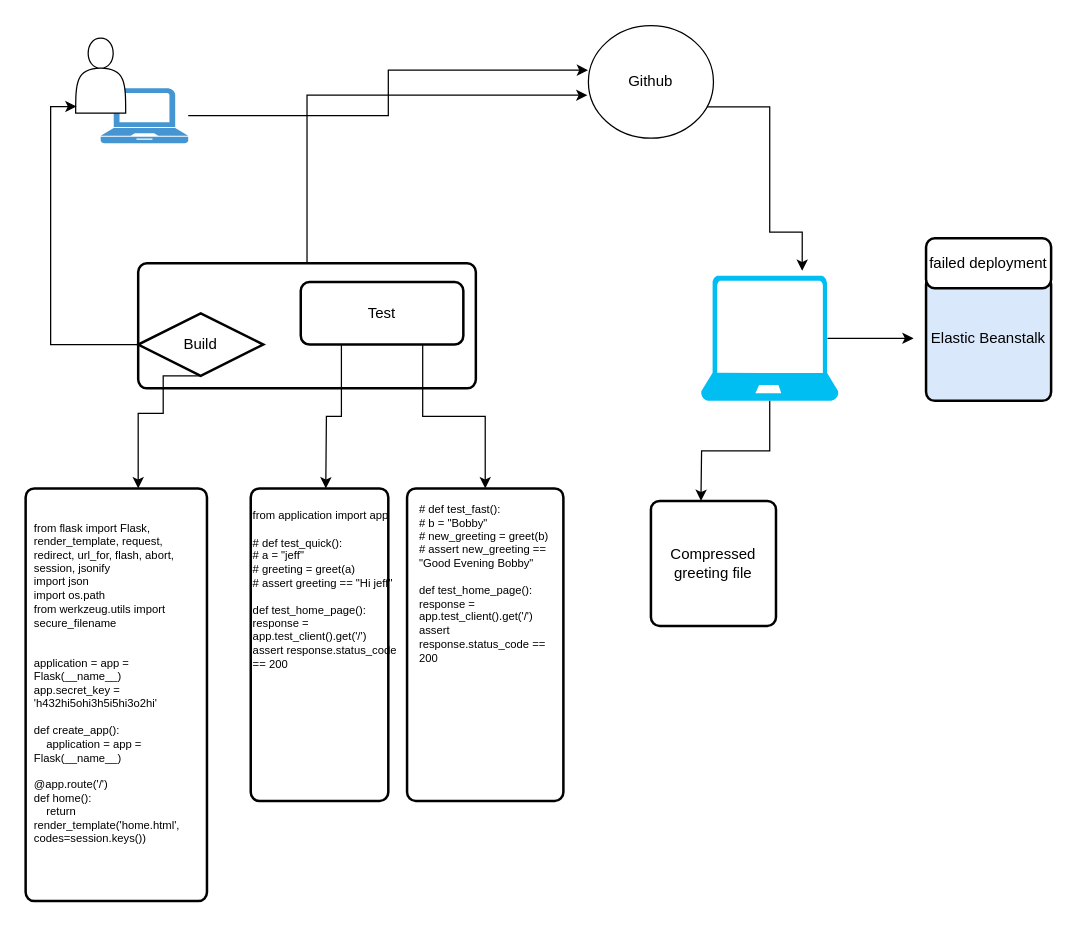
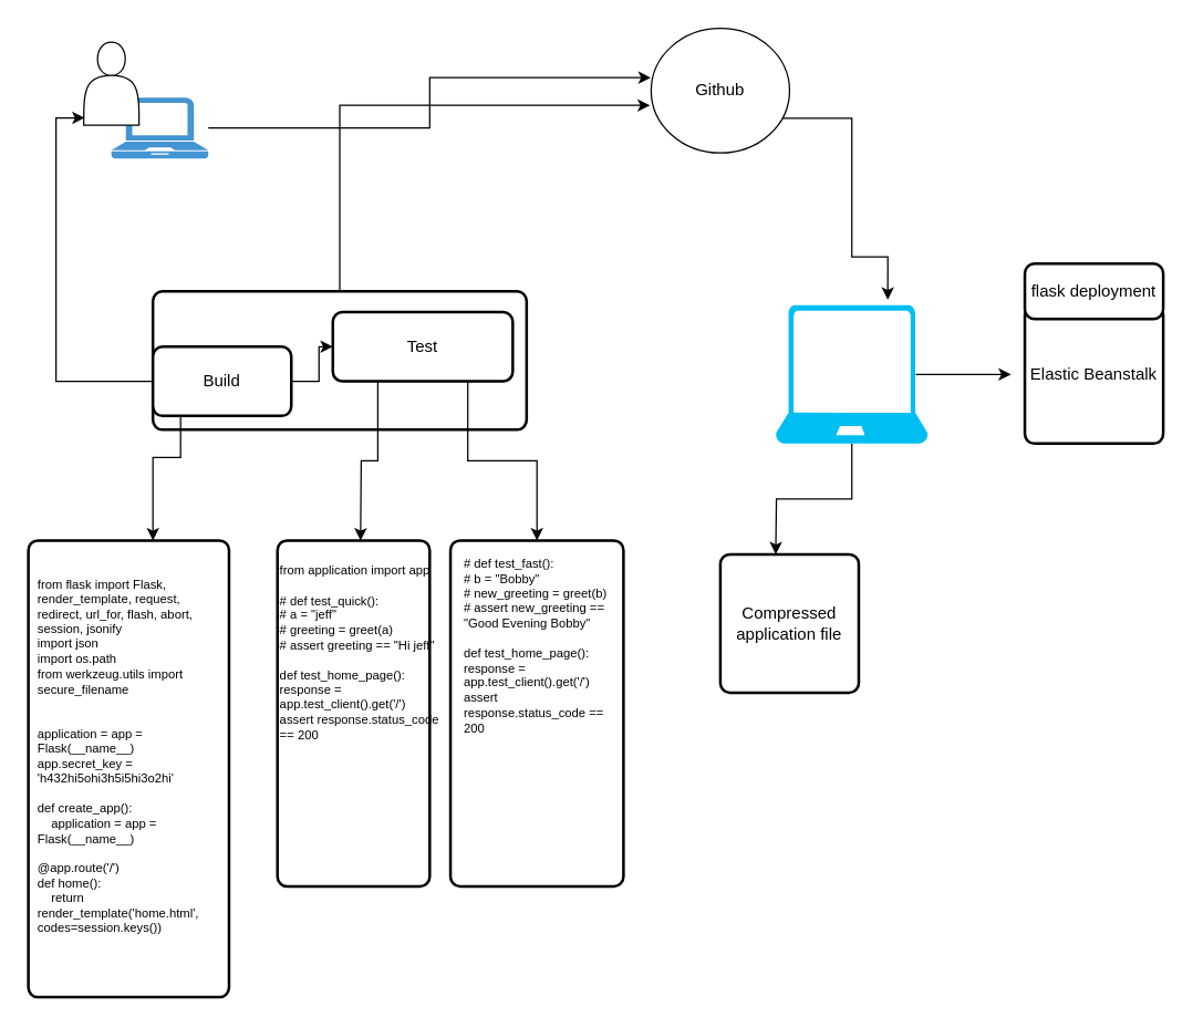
  <mxCell id="0" />
  <mxCell id="1" parent="0" />
  <mxCell id="2" style="edgeStyle=orthogonalEdgeStyle;rounded=0;orthogonalLoop=1;jettySize=auto;html=1;entryX=0.736;entryY=-0.04;entryDx=0;entryDy=0;entryPerimeter=0;" parent="1" source="3" target="18" edge="1"><mxGeometry relative="1" as="geometry"><mxPoint x="640" y="210" as="targetPoint" /><Array as="points"><mxPoint x="615" y="85" /><mxPoint x="615" y="185" /><mxPoint x="641" y="185" /></Array></mxGeometry></mxCell>
  <mxCell id="3" value="Github" style="ellipse;whiteSpace=wrap;html=1;aspect=fixed;" parent="1" vertex="1"><mxGeometry x="470" y="20" width="100" height="90" as="geometry" /></mxCell>
  <mxCell id="4" style="edgeStyle=orthogonalEdgeStyle;rounded=0;orthogonalLoop=1;jettySize=auto;html=1;entryX=-0.003;entryY=0.395;entryDx=0;entryDy=0;entryPerimeter=0;" parent="1" source="5" target="3" edge="1"><mxGeometry relative="1" as="geometry" /></mxCell>
  <mxCell id="5" value="" style="pointerEvents=1;shadow=0;dashed=0;html=1;strokeColor=none;fillColor=#4495D1;labelPosition=center;verticalLabelPosition=bottom;verticalAlign=top;align=center;outlineConnect=0;shape=mxgraph.veeam.laptop;" parent="1" vertex="1"><mxGeometry x="80" y="70" width="70" height="44" as="geometry" /></mxCell>
  <mxCell id="6" value="" style="shape=actor;whiteSpace=wrap;html=1;" parent="1" vertex="1"><mxGeometry x="60" y="30" width="40" height="60" as="geometry" /></mxCell>
  <mxCell id="7" style="edgeStyle=orthogonalEdgeStyle;rounded=0;orthogonalLoop=1;jettySize=auto;html=1;exitX=0.5;exitY=0;exitDx=0;exitDy=0;entryX=-0.008;entryY=0.618;entryDx=0;entryDy=0;entryPerimeter=0;" parent="1" source="8" target="3" edge="1"><mxGeometry relative="1" as="geometry" /></mxCell>
  <mxCell id="8" value="" style="rounded=1;whiteSpace=wrap;html=1;absoluteArcSize=1;arcSize=14;strokeWidth=2;" parent="1" vertex="1"><mxGeometry x="110" y="210" width="270" height="100" as="geometry" /></mxCell>
+ <mxCell id="9" value="" style="edgeStyle=orthogonalEdgeStyle;rounded=0;orthogonalLoop=1;jettySize=auto;html=1;" parent="1" source="12" target="15" edge="1"><mxGeometry relative="1" as="geometry" /></mxCell>
  <mxCell id="10" style="edgeStyle=orthogonalEdgeStyle;rounded=0;orthogonalLoop=1;jettySize=auto;html=1;entryX=0.017;entryY=0.911;entryDx=0;entryDy=0;entryPerimeter=0;" parent="1" source="12" target="6" edge="1"><mxGeometry relative="1" as="geometry" /></mxCell>
  <mxCell id="11" style="edgeStyle=orthogonalEdgeStyle;rounded=0;orthogonalLoop=1;jettySize=auto;html=1;exitX=0.5;exitY=1;exitDx=0;exitDy=0;" parent="1" source="12" edge="1"><mxGeometry relative="1" as="geometry"><mxPoint x="110" y="390" as="targetPoint" /><Array as="points"><mxPoint x="130" y="300" /><mxPoint x="130" y="330" /><mxPoint x="110" y="330" /></Array></mxGeometry></mxCell>
- <mxCell id="12" value="Build" style="rhombus;whiteSpace=wrap;html=1;absoluteArcSize=1;arcSize=14;strokeWidth=2;" parent="1" vertex="1"><mxGeometry x="110" y="250" width="100" height="50" as="geometry" /></mxCell>
+ <mxCell id="12" value="Build" style="rounded=1;whiteSpace=wrap;html=1;absoluteArcSize=1;arcSize=14;strokeWidth=2;" parent="1" vertex="1"><mxGeometry x="110" y="250" width="100" height="50" as="geometry" /></mxCell>
  <mxCell id="13" style="edgeStyle=orthogonalEdgeStyle;rounded=0;orthogonalLoop=1;jettySize=auto;html=1;exitX=0.25;exitY=1;exitDx=0;exitDy=0;" parent="1" source="15" edge="1"><mxGeometry relative="1" as="geometry"><mxPoint x="260" y="390" as="targetPoint" /></mxGeometry></mxCell>
  <mxCell id="14" style="edgeStyle=orthogonalEdgeStyle;rounded=0;orthogonalLoop=1;jettySize=auto;html=1;exitX=0.75;exitY=1;exitDx=0;exitDy=0;" parent="1" source="15" target="21" edge="1"><mxGeometry relative="1" as="geometry"><mxPoint x="340" y="390" as="targetPoint" /></mxGeometry></mxCell>
  <mxCell id="15" value="Test" style="rounded=1;whiteSpace=wrap;html=1;absoluteArcSize=1;arcSize=14;strokeWidth=2;" parent="1" vertex="1"><mxGeometry x="240" y="225" width="130" height="50" as="geometry" /></mxCell>
  <mxCell id="16" style="edgeStyle=orthogonalEdgeStyle;rounded=0;orthogonalLoop=1;jettySize=auto;html=1;exitX=0.92;exitY=0.5;exitDx=0;exitDy=0;exitPerimeter=0;" parent="1" source="18" edge="1"><mxGeometry relative="1" as="geometry"><mxPoint x="730" y="270" as="targetPoint" /></mxGeometry></mxCell>
  <mxCell id="17" style="edgeStyle=orthogonalEdgeStyle;rounded=0;orthogonalLoop=1;jettySize=auto;html=1;" parent="1" source="18" edge="1"><mxGeometry relative="1" as="geometry"><mxPoint x="560" y="400" as="targetPoint" /></mxGeometry></mxCell>
  <mxCell id="18" value="" style="verticalLabelPosition=bottom;html=1;verticalAlign=top;align=center;strokeColor=none;fillColor=#00BEF2;shape=mxgraph.azure.laptop;pointerEvents=1;" parent="1" vertex="1"><mxGeometry x="560" y="220" width="110" height="100" as="geometry" /></mxCell>
- <mxCell id="19" value="Elastic Beanstalk" style="rounded=1;whiteSpace=wrap;html=1;absoluteArcSize=1;arcSize=14;strokeWidth=2;fillColor=#dae8fc;" parent="1" vertex="1"><mxGeometry x="740" y="220" width="100" height="100" as="geometry" /></mxCell>
- <mxCell id="20" value="Compressed greeting file" style="rounded=1;whiteSpace=wrap;html=1;absoluteArcSize=1;arcSize=14;strokeWidth=2;" parent="1" vertex="1"><mxGeometry x="520" y="400" width="100" height="100" as="geometry" /></mxCell>
+ <mxCell id="19" value="Elastic Beanstalk" style="rounded=1;whiteSpace=wrap;html=1;absoluteArcSize=1;arcSize=14;strokeWidth=2;" parent="1" vertex="1"><mxGeometry x="740" y="220" width="100" height="100" as="geometry" /></mxCell>
+ <mxCell id="20" value="Compressed application file" style="rounded=1;whiteSpace=wrap;html=1;absoluteArcSize=1;arcSize=14;strokeWidth=2;" parent="1" vertex="1"><mxGeometry x="520" y="400" width="100" height="100" as="geometry" /></mxCell>
  <mxCell id="21" value="" style="rounded=1;whiteSpace=wrap;html=1;absoluteArcSize=1;arcSize=14;strokeWidth=2;" parent="1" vertex="1"><mxGeometry x="325" y="390" width="125" height="250" as="geometry" /></mxCell>
- <mxCell id="22" value="failed deployment" style="rounded=1;whiteSpace=wrap;html=1;absoluteArcSize=1;arcSize=14;strokeWidth=2;" parent="1" vertex="1"><mxGeometry x="740" y="190" width="100" height="40" as="geometry" /></mxCell>
+ <mxCell id="22" value="flask deployment" style="rounded=1;whiteSpace=wrap;html=1;absoluteArcSize=1;arcSize=14;strokeWidth=2;" parent="1" vertex="1"><mxGeometry x="740" y="190" width="100" height="40" as="geometry" /></mxCell>
  <mxCell id="23" value="" style="rounded=1;whiteSpace=wrap;html=1;absoluteArcSize=1;arcSize=14;strokeWidth=2;" parent="1" vertex="1"><mxGeometry x="200" y="390" width="110" height="250" as="geometry" /></mxCell>
  <mxCell id="24" value="" style="rounded=1;whiteSpace=wrap;html=1;absoluteArcSize=1;arcSize=14;strokeWidth=2;" parent="1" vertex="1"><mxGeometry x="20" y="390" width="145" height="330" as="geometry" /></mxCell>
  <mxCell id="25" value="from application import app&#13;&#10;&#13;&#10;# def test_quick():&#13;&#10;#   a = &quot;jeff&quot;&#13;&#10;#   greeting = greet(a)&#13;&#10;#   assert greeting == &quot;Hi jeff&quot;&#13;&#10;&#13;&#10;def test_home_page():&#13;&#10;    response = app.test_client().get('/')&#13;&#10;    assert response.status_code == 200" style="text;whiteSpace=wrap;html=1;fontSize=9;" parent="1" vertex="1"><mxGeometry x="200" y="400" width="120" height="130" as="geometry" /></mxCell>
  <mxCell id="26" value="# def test_fast():&#13;&#10;#   b = &quot;Bobby&quot;&#13;&#10;#   new_greeting = greet(b)&#13;&#10;#   assert new_greeting == &quot;Good Evening Bobby&quot;&#13;&#10;&#13;&#10;def test_home_page():&#13;&#10;    response = app.test_client().get('/')&#13;&#10;    assert response.status_code == 200" style="text;whiteSpace=wrap;html=1;fontSize=9;" parent="1" vertex="1"><mxGeometry x="332.5" y="395" width="110" height="110" as="geometry" /></mxCell>
  <mxCell id="27" value="from flask import Flask, render_template, request, redirect, url_for, flash, abort, session, jsonify&#13;&#10;import json&#13;&#10;import os.path&#13;&#10;from werkzeug.utils import secure_filename&#13;&#10;&#13;&#10;&#13;&#10;application = app = Flask(__name__)&#13;&#10;app.secret_key = 'h432hi5ohi3h5i5hi3o2hi'&#13;&#10;&#13;&#10;def create_app():&#13;&#10;    application = app = Flask(__name__)&#13;&#10;&#13;&#10;@app.route('/')&#13;&#10;def home():&#13;&#10;    return render_template('home.html', codes=session.keys())" style="text;whiteSpace=wrap;html=1;fontSize=9;" parent="1" vertex="1"><mxGeometry x="25" y="410" width="140" height="190" as="geometry" /></mxCell>
